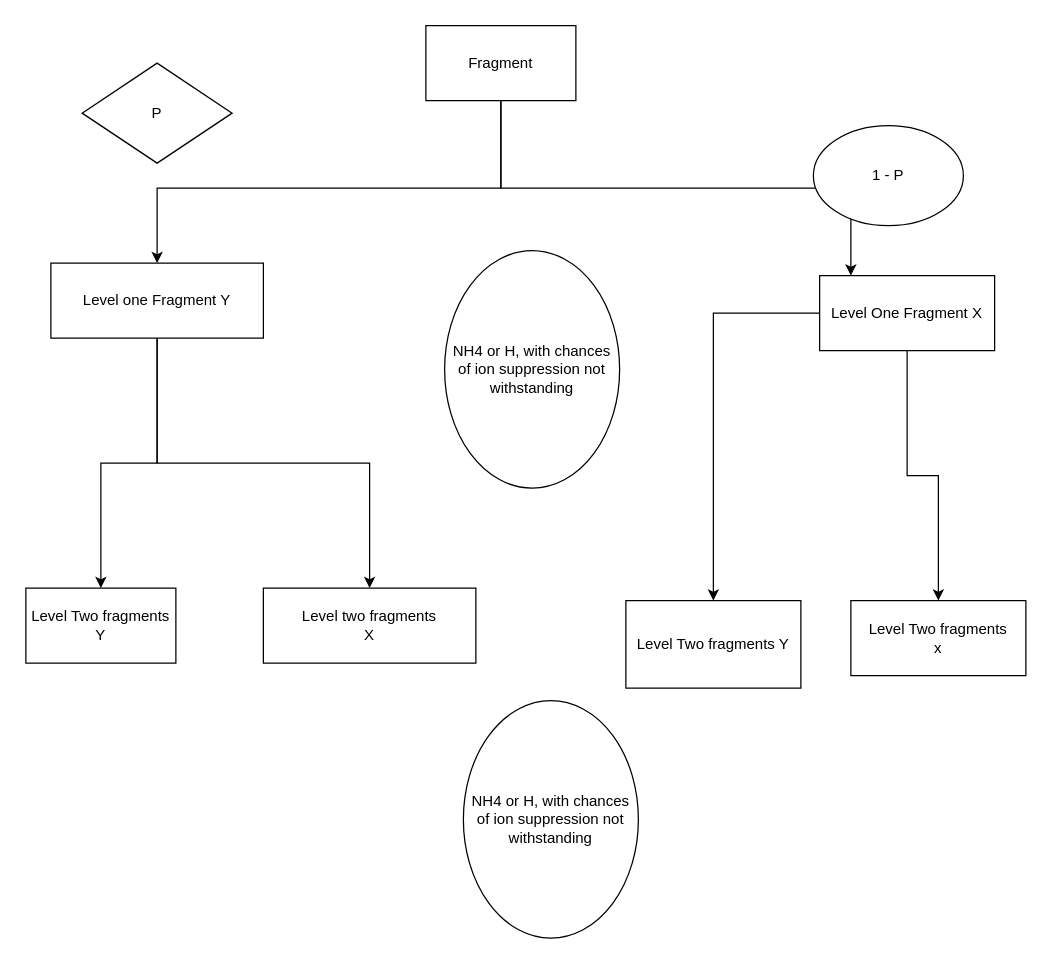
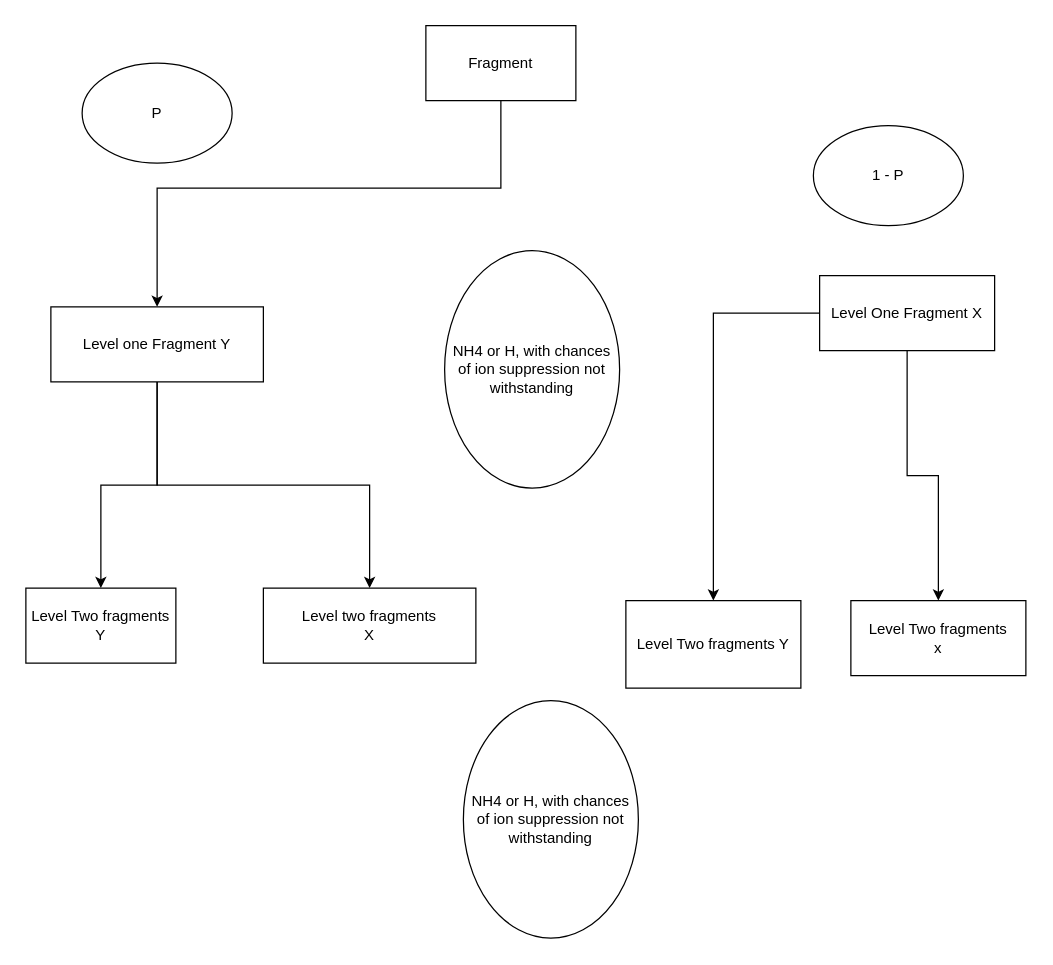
  <mxCell id="0" />
  <mxCell id="1" parent="0" />
  <mxCell id="2" value="" style="edgeStyle=orthogonalEdgeStyle;rounded=0;orthogonalLoop=1;jettySize=auto;html=1;" edge="1" parent="1" source="4" target="7"><mxGeometry relative="1" as="geometry"><Array as="points"><mxPoint x="400" y="150" /><mxPoint x="125" y="150" /></Array></mxGeometry></mxCell>
- <mxCell id="3" value="" style="edgeStyle=orthogonalEdgeStyle;rounded=0;orthogonalLoop=1;jettySize=auto;html=1;" edge="1" parent="1" source="4" target="10"><mxGeometry relative="1" as="geometry"><Array as="points"><mxPoint x="400" y="150" /><mxPoint x="680" y="150" /></Array></mxGeometry></mxCell>
  <mxCell id="4" value="Fragment" style="rounded=0;whiteSpace=wrap;html=1;" vertex="1" parent="1"><mxGeometry x="340" y="20" width="120" height="60" as="geometry" /></mxCell>
  <mxCell id="5" value="" style="edgeStyle=orthogonalEdgeStyle;rounded=0;orthogonalLoop=1;jettySize=auto;html=1;" edge="1" parent="1" source="7" target="16"><mxGeometry relative="1" as="geometry" /></mxCell>
  <mxCell id="6" value="" style="edgeStyle=orthogonalEdgeStyle;rounded=0;orthogonalLoop=1;jettySize=auto;html=1;" edge="1" parent="1" source="7" target="17"><mxGeometry relative="1" as="geometry" /></mxCell>
- <mxCell id="7" value="Level one Fragment Y" style="whiteSpace=wrap;html=1;rounded=0;" vertex="1" parent="1"><mxGeometry x="40" y="210" width="170" height="60" as="geometry" /></mxCell>
+ <mxCell id="7" value="Level one Fragment Y" style="whiteSpace=wrap;html=1;rounded=0;" vertex="1" parent="1"><mxGeometry x="40" y="245" width="170" height="60" as="geometry" /></mxCell>
  <mxCell id="8" value="" style="edgeStyle=orthogonalEdgeStyle;rounded=0;orthogonalLoop=1;jettySize=auto;html=1;" edge="1" parent="1" source="10" target="11"><mxGeometry relative="1" as="geometry" /></mxCell>
  <mxCell id="9" value="" style="edgeStyle=orthogonalEdgeStyle;rounded=0;orthogonalLoop=1;jettySize=auto;html=1;" edge="1" parent="1" source="10" target="15"><mxGeometry relative="1" as="geometry" /></mxCell>
  <mxCell id="10" value="Level One Fragment X" style="whiteSpace=wrap;html=1;rounded=0;" vertex="1" parent="1"><mxGeometry x="655" y="220" width="140" height="60" as="geometry" /></mxCell>
  <mxCell id="11" value="Level Two fragments Y" style="whiteSpace=wrap;html=1;rounded=0;" vertex="1" parent="1"><mxGeometry x="500" y="480" width="140" height="70" as="geometry" /></mxCell>
  <mxCell id="12" value="NH4 or H, with chances of ion suppression not withstanding" style="ellipse;whiteSpace=wrap;html=1;" vertex="1" parent="1"><mxGeometry x="355" y="200" width="140" height="190" as="geometry" /></mxCell>
- <mxCell id="13" value="P" style="rhombus;whiteSpace=wrap;html=1;" vertex="1" parent="1"><mxGeometry x="65" y="50" width="120" height="80" as="geometry" /></mxCell>
+ <mxCell id="13" value="P" style="ellipse;whiteSpace=wrap;html=1;" vertex="1" parent="1"><mxGeometry x="65" y="50" width="120" height="80" as="geometry" /></mxCell>
  <mxCell id="14" value="1 - P" style="ellipse;whiteSpace=wrap;html=1;" vertex="1" parent="1"><mxGeometry x="650" y="100" width="120" height="80" as="geometry" /></mxCell>
  <mxCell id="15" value="&lt;div&gt;Level Two fragments &lt;br&gt;&lt;/div&gt;&lt;div&gt;x&lt;br&gt;&lt;/div&gt;" style="whiteSpace=wrap;html=1;rounded=0;" vertex="1" parent="1"><mxGeometry x="680" y="480" width="140" height="60" as="geometry" /></mxCell>
  <mxCell id="16" value="&lt;div&gt;Level two fragments &lt;br&gt;&lt;/div&gt;&lt;div&gt;X&lt;br&gt;&lt;/div&gt;" style="whiteSpace=wrap;html=1;rounded=0;" vertex="1" parent="1"><mxGeometry x="210" y="470" width="170" height="60" as="geometry" /></mxCell>
  <mxCell id="17" value="&lt;div&gt;Level Two fragments &lt;br&gt;&lt;/div&gt;&lt;div&gt;Y &lt;br&gt;&lt;/div&gt;" style="whiteSpace=wrap;html=1;rounded=0;" vertex="1" parent="1"><mxGeometry x="20" y="470" width="120" height="60" as="geometry" /></mxCell>
  <mxCell id="18" value="NH4 or H, with chances of ion suppression not withstanding" style="ellipse;whiteSpace=wrap;html=1;" vertex="1" parent="1"><mxGeometry x="370" y="560" width="140" height="190" as="geometry" /></mxCell>
